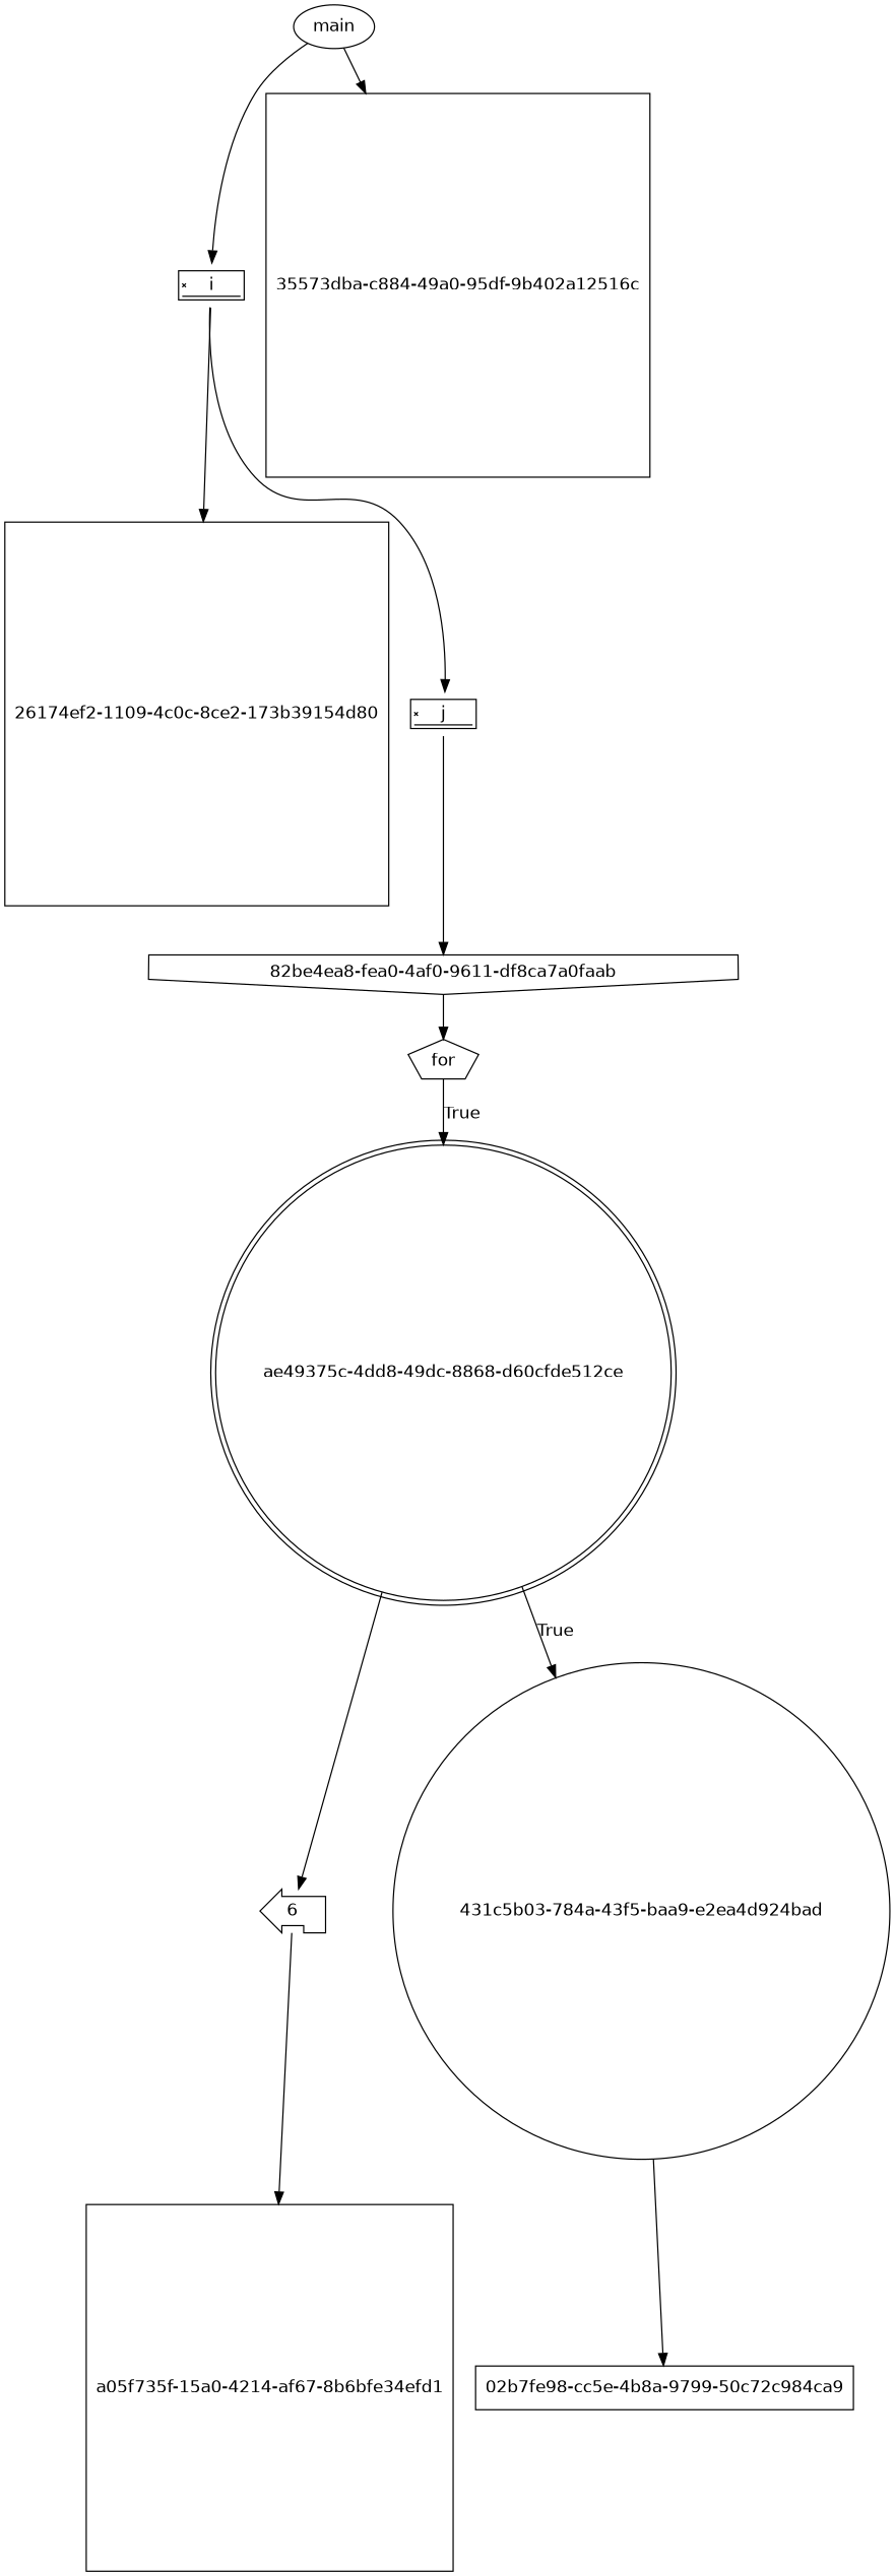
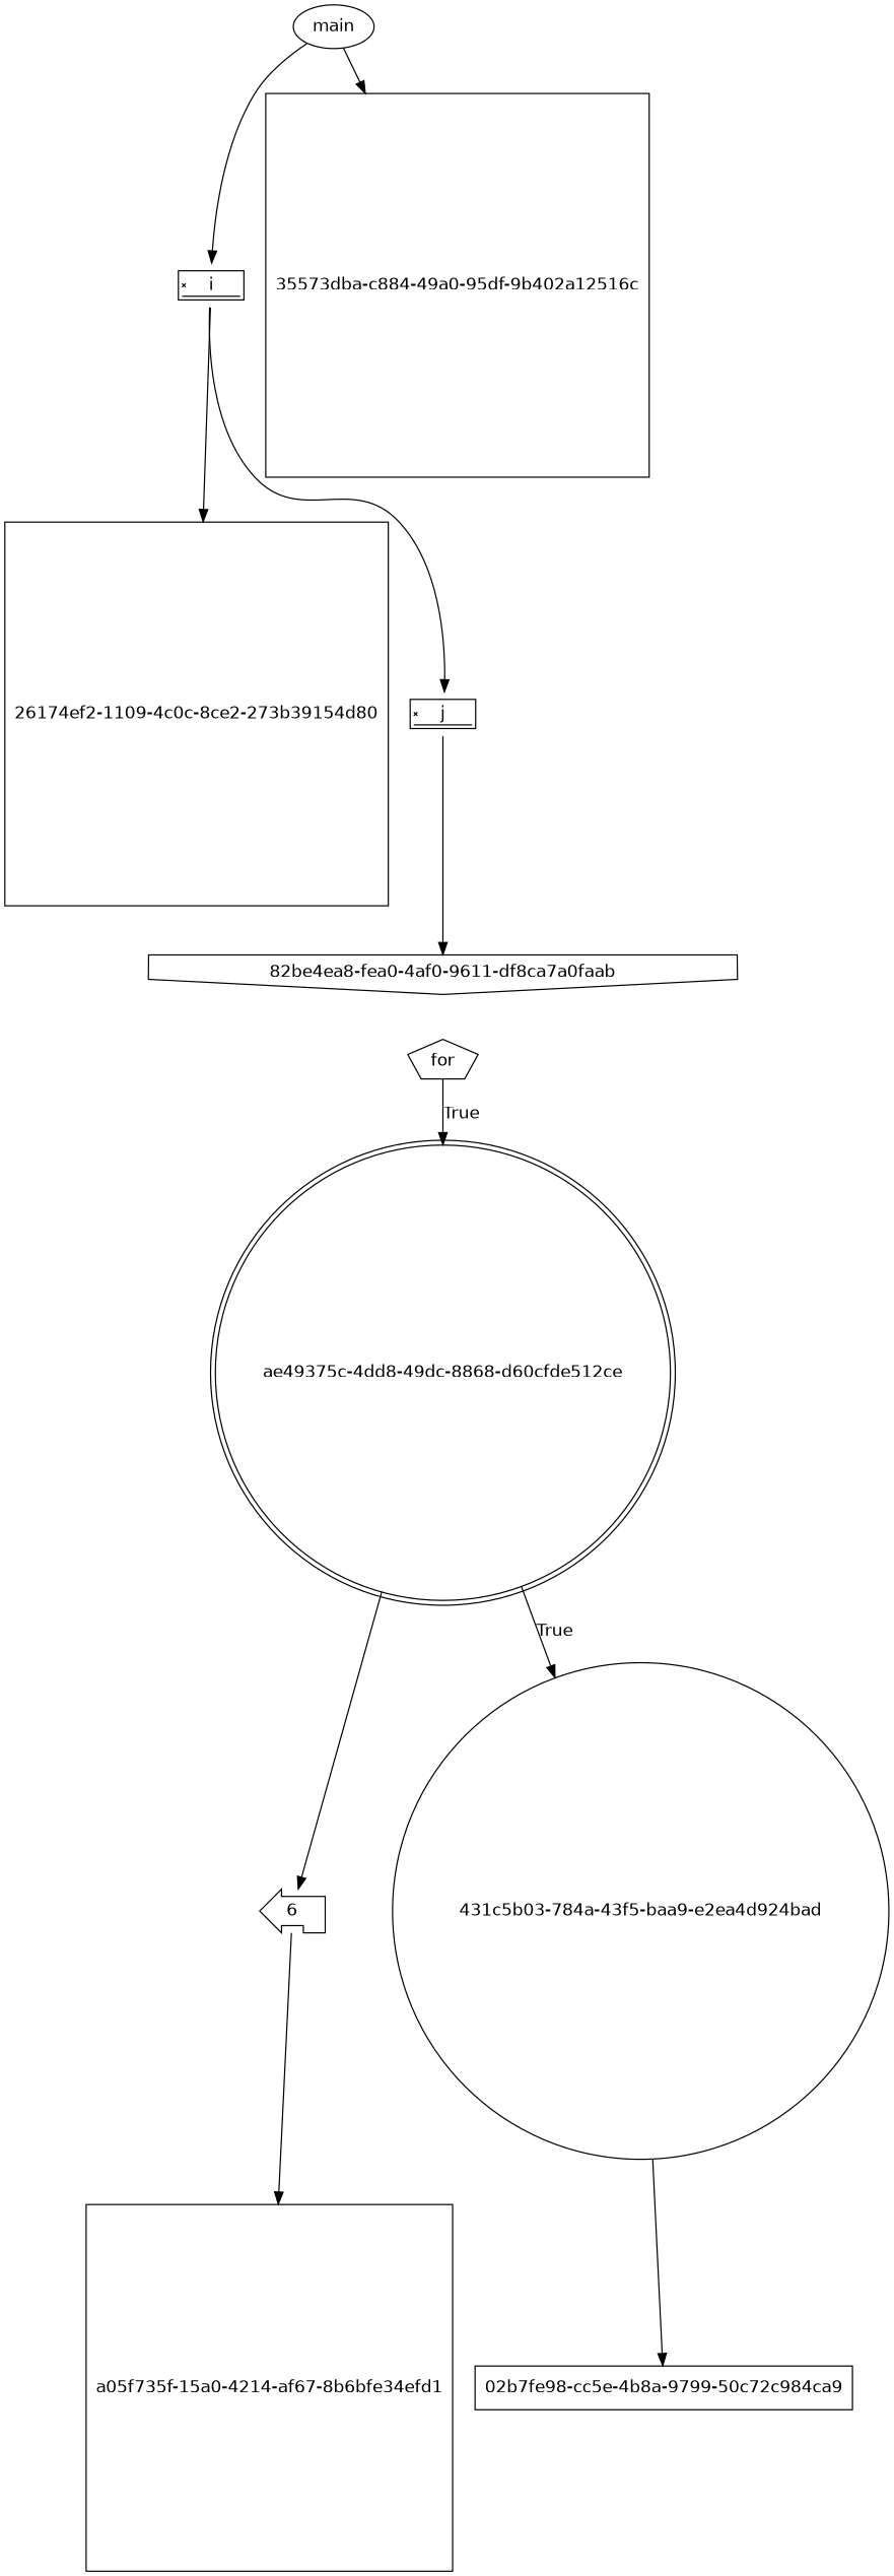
  digraph {
    fontname="DejaVu Sans"
    node [fontname="DejaVu Sans" shape=square]
    edge [fontname="DejaVu Sans"]
    n1 [height=0.5 label=main shape=ellipse width=0.82932]
    n2 [height=0.5 label=i shape=signature width=0.75]
    "35573dba-c884-49a0-95df-9b402a12516c" [height=0.5 width=0.5]
-   "26174ef2-1109-4c0c-8ce2-173b39154d80" [height=0.5 width=0.5]
+   "26174ef2-1109-4c0c-8ce2-173b39154d80" [height=0.5 width=0.5 label="26174ef2-1109-4c0c-8ce2-273b39154d80"]
    n5 [height=0.5 label=j shape=signature width=0.75]
    "82be4ea8-fea0-4af0-9611-df8ca7a0faab" [height=0.5 shape=invhouse width=0.75]
    n7 [height=0.5 label=for shape=pentagon width=0.75]
    "ae49375c-4dd8-49dc-8868-d60cfde512ce" [height=0.61111 shape=doublecircle width=0.61111]
    n9 [height=0.5 label=6 shape=lpromoter width=0.75]
    "431c5b03-784a-43f5-baa9-e2ea4d924bad" [height=0.5 shape=circle width=0.5]
    "a05f735f-15a0-4214-af67-8b6bfe34efd1" [height=0.5 width=0.5]
    "02b7fe98-cc5e-4b8a-9799-50c72c984ca9" [height=0.5 shape=rect width=0.75]
    n1 -> n2
    n1 -> "35573dba-c884-49a0-95df-9b402a12516c"
    n2 -> "26174ef2-1109-4c0c-8ce2-173b39154d80"
    n2 -> n5
    n5 -> "82be4ea8-fea0-4af0-9611-df8ca7a0faab"
-   "82be4ea8-fea0-4af0-9611-df8ca7a0faab" -> n7
    n7 -> "ae49375c-4dd8-49dc-8868-d60cfde512ce" [label=True]
    "ae49375c-4dd8-49dc-8868-d60cfde512ce" -> n9
    "ae49375c-4dd8-49dc-8868-d60cfde512ce" -> "431c5b03-784a-43f5-baa9-e2ea4d924bad" [label=True]
    n9 -> "a05f735f-15a0-4214-af67-8b6bfe34efd1"
    "431c5b03-784a-43f5-baa9-e2ea4d924bad" -> "02b7fe98-cc5e-4b8a-9799-50c72c984ca9"
  }
